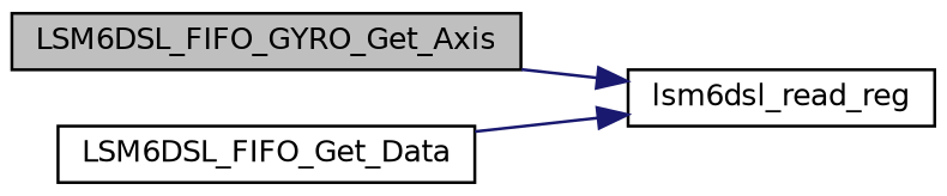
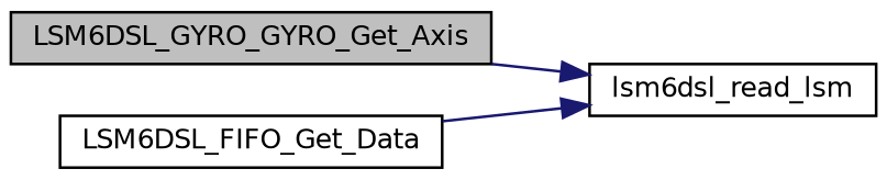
  digraph {
    rankdir=LR
    node [color=black fillcolor=white fontname=Helvetica fontsize=10 shape=record style=filled]
    edge [color=midnightblue fontname=Helvetica fontsize=10 labelfontname=Helvetica labelfontsize=10 style=solid]
-   n1 [fillcolor=grey75 fontcolor=black height=0.2 label=LSM6DSL_FIFO_GYRO_Get_Axis width=0.4]
-   n2 [height=0.2 label=lsm6dsl_read_reg width=0.4]
+   n1 [fillcolor=grey75 fontcolor=black height=0.2 label=LSM6DSL_GYRO_GYRO_Get_Axis width=0.4]
+   n2 [height=0.2 label=lsm6dsl_read_lsm width=0.4]
    n3 [height=0.2 label=LSM6DSL_FIFO_Get_Data width=0.4]
    n1 -> n2
    n3 -> n2
  }
